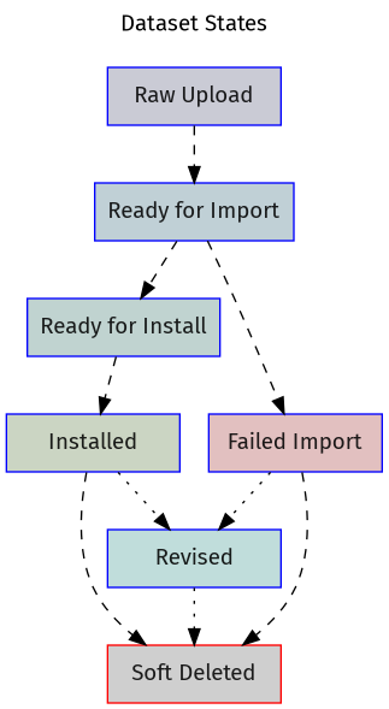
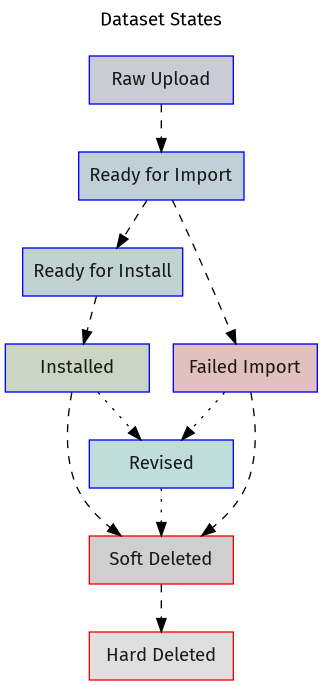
  digraph {
    fontname="Fira Sans"
    label="Dataset States\n "
    labelloc=t
    node [color=blue fontcolor="#000000DF" fontname="Fira Sans" shape=rect style=filled]
    edge [style=dashed]
    n1 [fillcolor="#292f563f" label="Raw Upload" width=1.5]
    n2 [fillcolor="#00425a3f" label="Ready for Import" width=1.5]
    n3 [fillcolor="#004f423f" label="Ready for Install" width=1.5]
    n4 [fillcolor="#8b00003f" label="Failed Import" width=1.5]
    n5 [fillcolor="#2d570f3f" label=Installed width=1.5]
    n6 [fillcolor="#04756F3f" label=Revised width=1.5]
    n7 [color=red fillcolor="#4040403f" label="Soft Deleted" width=1.5]
+   n8 [color=red fillcolor="#7f7f7f3f" label="Hard Deleted" width=1.5]
    n1 -> n2
    n2 -> n3
    n2 -> n4
    n3 -> n5
    n4 -> n6 [style=dotted]
    n4 -> n7
    n5 -> n6 [style=dotted]
    n5 -> n7
    n6 -> n7 [style=dotted]
+   n7 -> n8
  }
